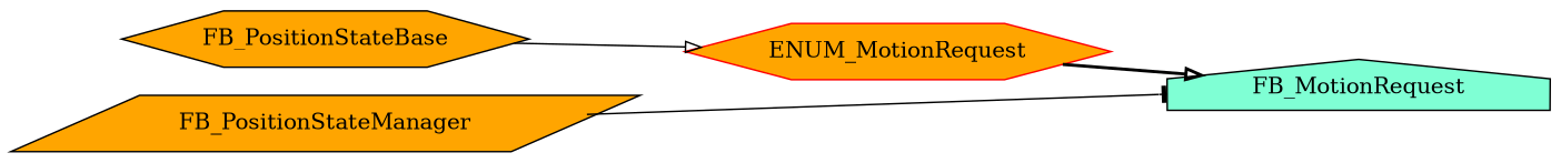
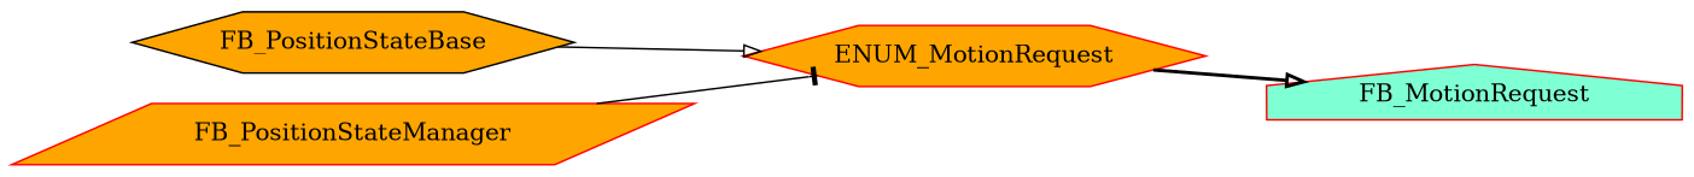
  digraph {
    rankdir=LR
    node [color=red fillcolor=orange shape=hexagon style=filled]
    edge [arrowhead=onormal style=solid]
    ENUM_MotionRequest
-   FB_MotionRequest [color=black fillcolor=aquamarine shape=house]
+   FB_MotionRequest [fillcolor=aquamarine shape=house]
    FB_PositionStateBase [color=black]
-   FB_PositionStateManager [color=black shape=parallelogram]
+   FB_PositionStateManager [shape=parallelogram]
    ENUM_MotionRequest -> FB_MotionRequest [style=bold]
    FB_PositionStateBase -> ENUM_MotionRequest
-   FB_PositionStateManager -> FB_MotionRequest [arrowhead=tee]
+   FB_PositionStateManager -> ENUM_MotionRequest [arrowhead=tee]
  }
